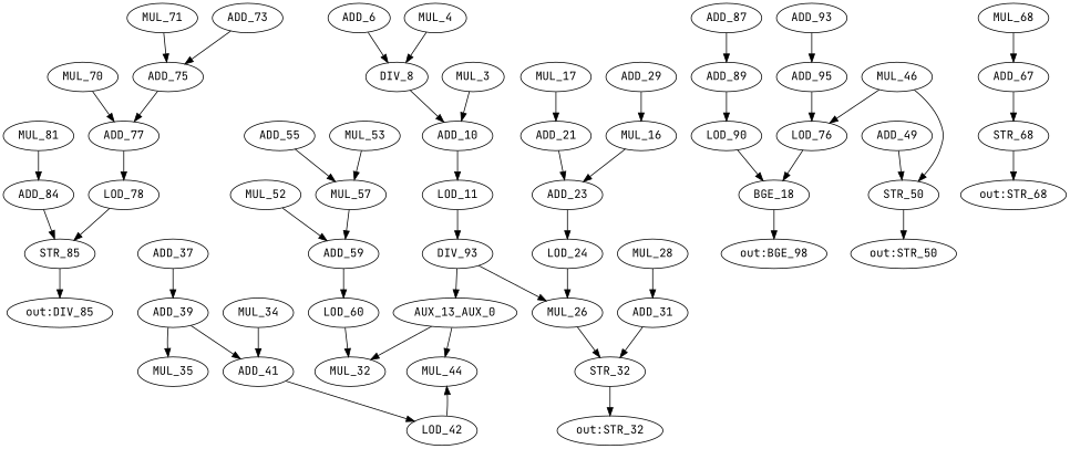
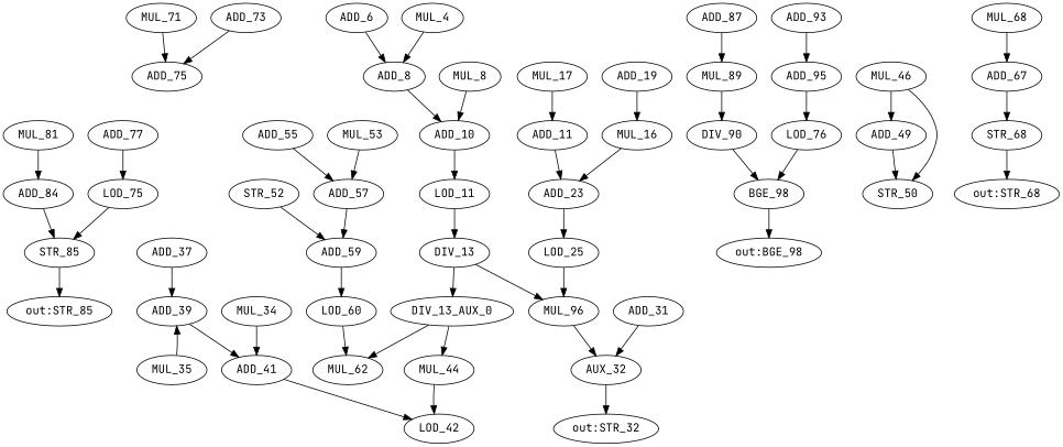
  strict digraph {
    fontname="JetBrains Mono"
    node [fontname="JetBrains Mono"]
    edge [fontname="JetBrains Mono"]
    n1 [label=ADD_75]
    n2 [label=ADD_77]
-   n3 [label=LOD_78]
+   n3 [label=LOD_75]
    n4 [label=LOD_60]
-   n5 [label=MUL_32]
+   n5 [label=MUL_62]
    n6 [label=MUL_34]
    n7 [label=ADD_41]
    n8 [label=LOD_42]
    n9 [label=STR_85]
-   n10 [label=BGE_18]
+   n10 [label=BGE_98]
    "out:BGE_98"
    n12 [label=ADD_6]
-   n13 [label=DIV_8]
+   n13 [label=ADD_8]
    n14 [label=ADD_10]
-   n15 [label=LOD_90]
+   n15 [label=DIV_90]
    n16 [label=MUL_46]
    n17 [label=ADD_49]
    n18 [label=STR_50]
-   n19 [label=MUL_52]
+   n19 [label=STR_52]
    n20 [label=ADD_59]
    n21 [label=ADD_37]
    n22 [label=ADD_39]
    n23 [label=MUL_17]
-   n24 [label=ADD_21]
+   n24 [label=ADD_11]
    n25 [label=ADD_23]
    n26 [label=MUL_4]
    n27 [label=MUL_44]
-   "out:STR_50"
-   n29 [label=AUX_13_AUX_0]
+   n29 [label=DIV_13_AUX_0]
    n30 [label=LOD_11]
-   n31 [label=DIV_93]
-   n32 [label=MUL_26]
-   n33 [label=STR_32]
+   n31 [label=DIV_13]
+   n32 [label=MUL_96]
+   n33 [label=AUX_32]
    n34 [label=MUL_71]
-   n35 [label=MUL_3]
+   n35 [label=MUL_8]
    "out:STR_32"
    n37 [label=MUL_68]
    n38 [label=ADD_67]
    n39 [label=STR_68]
    n40 [label=MUL_16]
-   n41 [label=LOD_24]
-   n42 [label=ADD_89]
+   n41 [label=LOD_25]
+   n42 [label=MUL_89]
    n43 [label=LOD_76]
    n44 [label=ADD_55]
-   n45 [label=MUL_57]
-   "out:STR_85" [label="out:DIV_85"]
+   n45 [label=ADD_57]
+   "out:STR_85"
    n47 [label=ADD_93]
    n48 [label=ADD_95]
    "out:STR_68"
    n50 [label=ADD_73]
    n51 [label=ADD_84]
    n52 [label=ADD_87]
-   n53 [label=ADD_29]
+   n53 [label=ADD_19]
    n54 [label=MUL_35]
-   n55 [label=MUL_70]
-   n56 [label=MUL_28]
    n57 [label=ADD_31]
    n58 [label=MUL_53]
    n59 [label=MUL_81]
-   n1 -> n2
    n2 -> n3
    n3 -> n9
    n4 -> n5
    n6 -> n7
    n7 -> n8
-   n8 -> n27
+   n27 -> n8
    n9 -> "out:STR_85"
    n10 -> "out:BGE_98"
    n12 -> n13
    n13 -> n14
    n14 -> n30
    n15 -> n10
-   n16 -> n43
+   n16 -> n17
    n16 -> n18
    n17 -> n18
-   n18 -> "out:STR_50"
    n19 -> n20
    n20 -> n4
    n21 -> n22
    n22 -> n7
    n23 -> n24
    n24 -> n25
    n25 -> n41
    n26 -> n13
    n29 -> n5
    n29 -> n27
    n30 -> n31
    n31 -> n29
    n31 -> n32
    n32 -> n33
    n33 -> "out:STR_32"
    n34 -> n1
    n35 -> n14
    n37 -> n38
    n38 -> n39
    n39 -> "out:STR_68"
    n40 -> n25
    n41 -> n32
    n42 -> n15
    n43 -> n10
    n44 -> n45
    n45 -> n20
    n47 -> n48
    n48 -> n43
    n50 -> n1
    n51 -> n9
    n52 -> n42
    n53 -> n40
-   n22 -> n54
-   n55 -> n2
-   n56 -> n57
+   n54 -> n22
    n57 -> n33
    n58 -> n45
    n59 -> n51
  }
